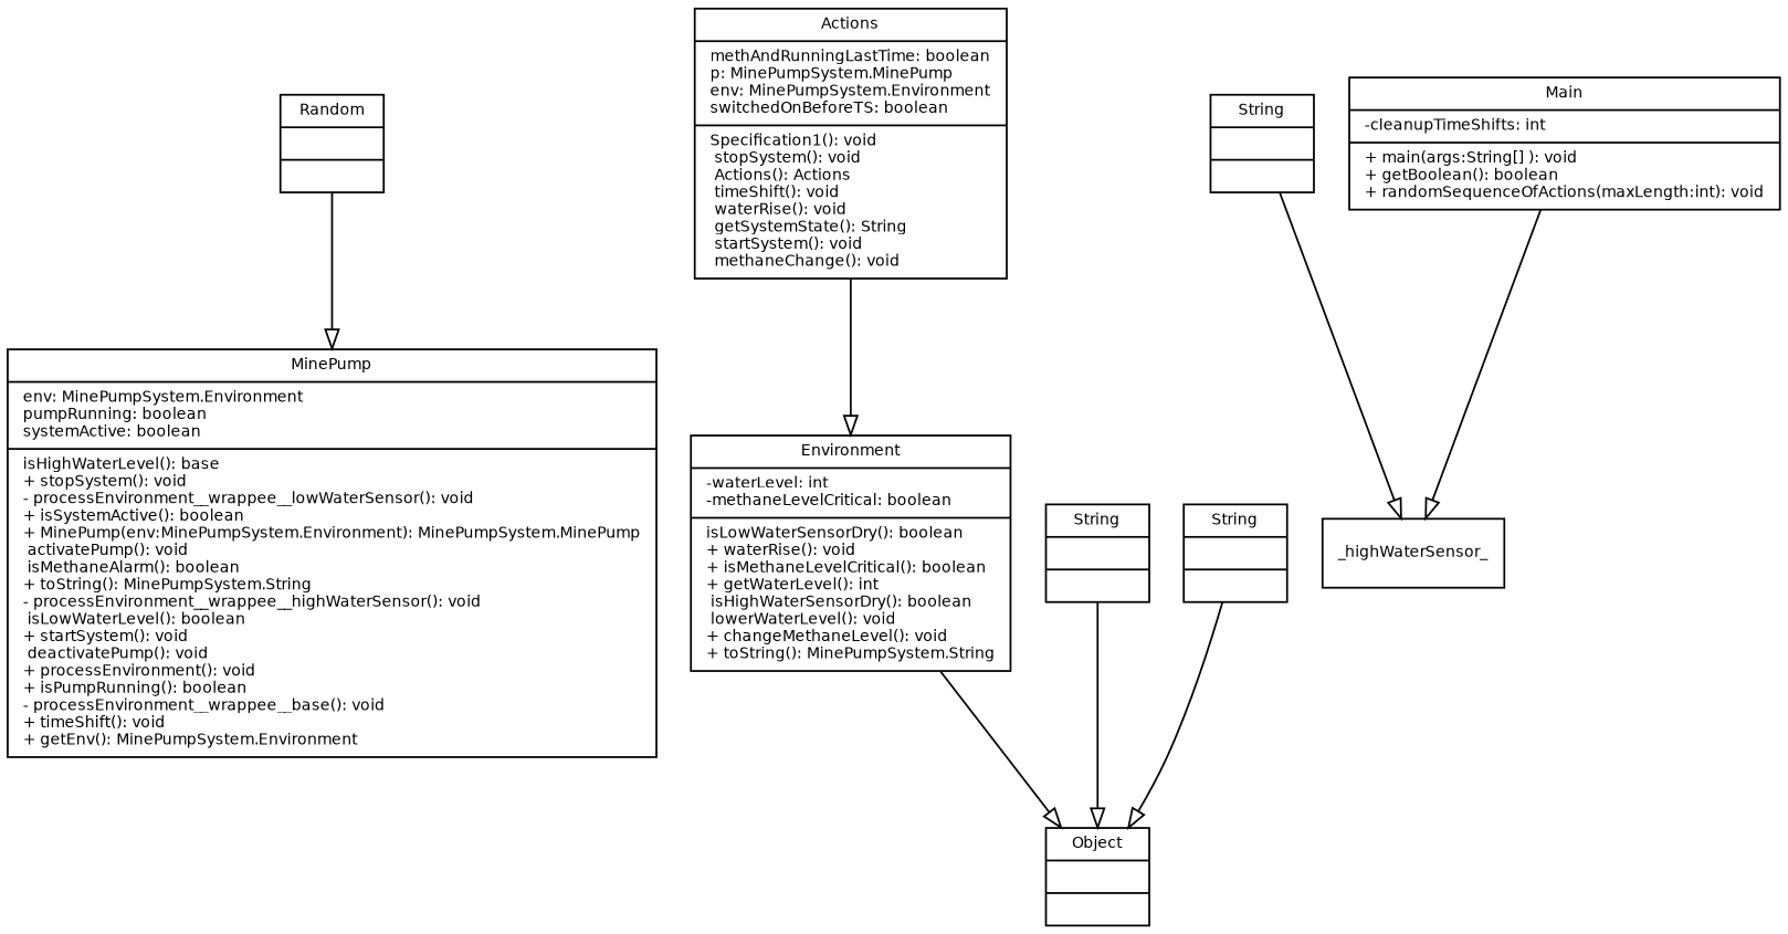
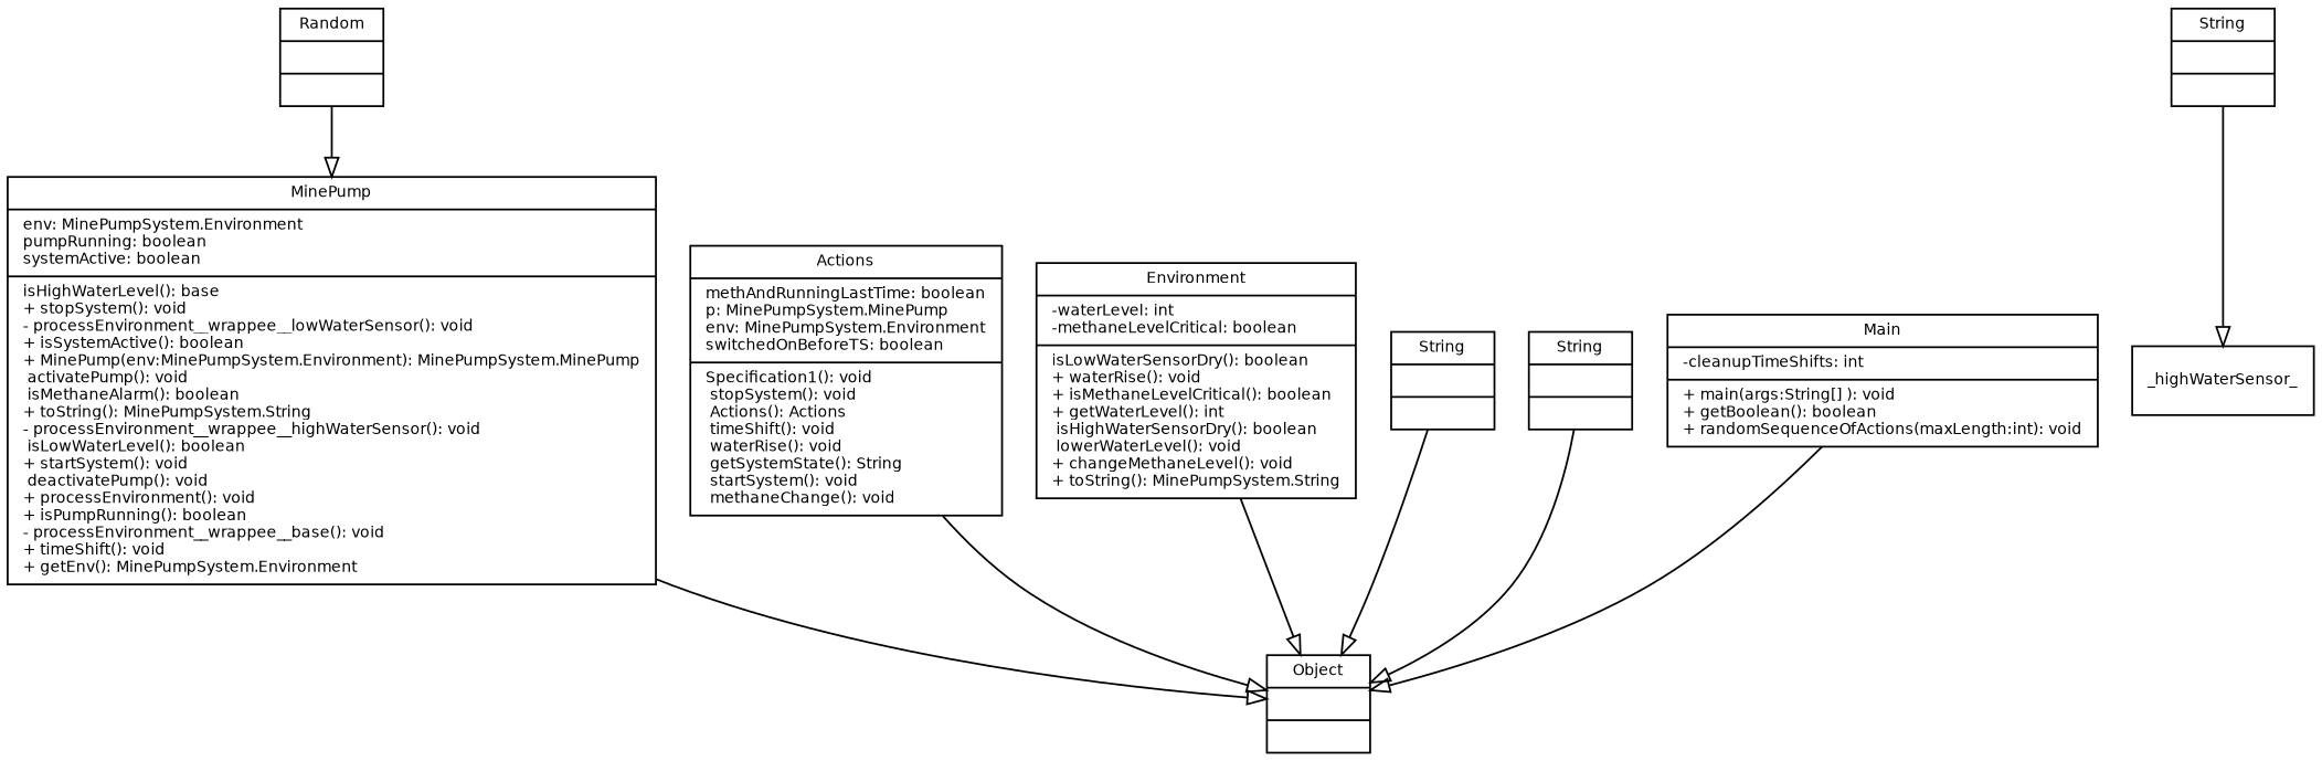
  digraph {
    fontname="Bitstream Vera Sans"
    fontsize=8
    node [fontname="Bitstream Vera Sans" fontsize=8 shape=record]
    edge [arrowhead=empty arrowtail=none fontname="Bitstream Vera Sans" fontsize=8 style=solid]
    n1 [label="{Random||}"]
    n2 [label="{MinePump|env: MinePumpSystem.Environment\lpumpRunning: boolean\lsystemActive: boolean\l| isHighWaterLevel(): base\l+ stopSystem(): void\l- processEnvironment__wrappee__lowWaterSensor(): void\l+ isSystemActive(): boolean\l+ MinePump(env:MinePumpSystem.Environment): MinePumpSystem.MinePump\l activatePump(): void\l isMethaneAlarm(): boolean\l+ toString(): MinePumpSystem.String\l- processEnvironment__wrappee__highWaterSensor(): void\l isLowWaterLevel(): boolean\l+ startSystem(): void\l deactivatePump(): void\l+ processEnvironment(): void\l+ isPumpRunning(): boolean\l- processEnvironment__wrappee__base(): void\l+ timeShift(): void\l+ getEnv(): MinePumpSystem.Environment\l}"]
    n3 [label="{Object||}"]
    n4 [label="{Actions|methAndRunningLastTime: boolean\lp: MinePumpSystem.MinePump\lenv: MinePumpSystem.Environment\lswitchedOnBeforeTS: boolean\l| Specification1(): void\l stopSystem(): void\l Actions(): Actions\l timeShift(): void\l waterRise(): void\l getSystemState(): String\l startSystem(): void\l methaneChange(): void\l}"]
    n5 [label="{Environment|-waterLevel: int\l-methaneLevelCritical: boolean\l| isLowWaterSensorDry(): boolean\l+ waterRise(): void\l+ isMethaneLevelCritical(): boolean\l+ getWaterLevel(): int\l isHighWaterSensorDry(): boolean\l lowerWaterLevel(): void\l+ changeMethaneLevel(): void\l+ toString(): MinePumpSystem.String\l}"]
    n6 [label="{String||}"]
    n7 [label=_highWaterSensor_]
    n8 [label="{String||}"]
    n9 [label="{String||}"]
    n10 [label="{Main|-cleanupTimeShifts: int\l|+ main(args:String[] ): void\l+ getBoolean(): boolean\l+ randomSequenceOfActions(maxLength:int): void\l}"]
    n1 -> n2
-   n4 -> n5
+   n2 -> n3
+   n4 -> n3
    n5 -> n3
    n6 -> n7
    n8 -> n3
    n9 -> n3
-   n10 -> n7
+   n10 -> n3
  }
